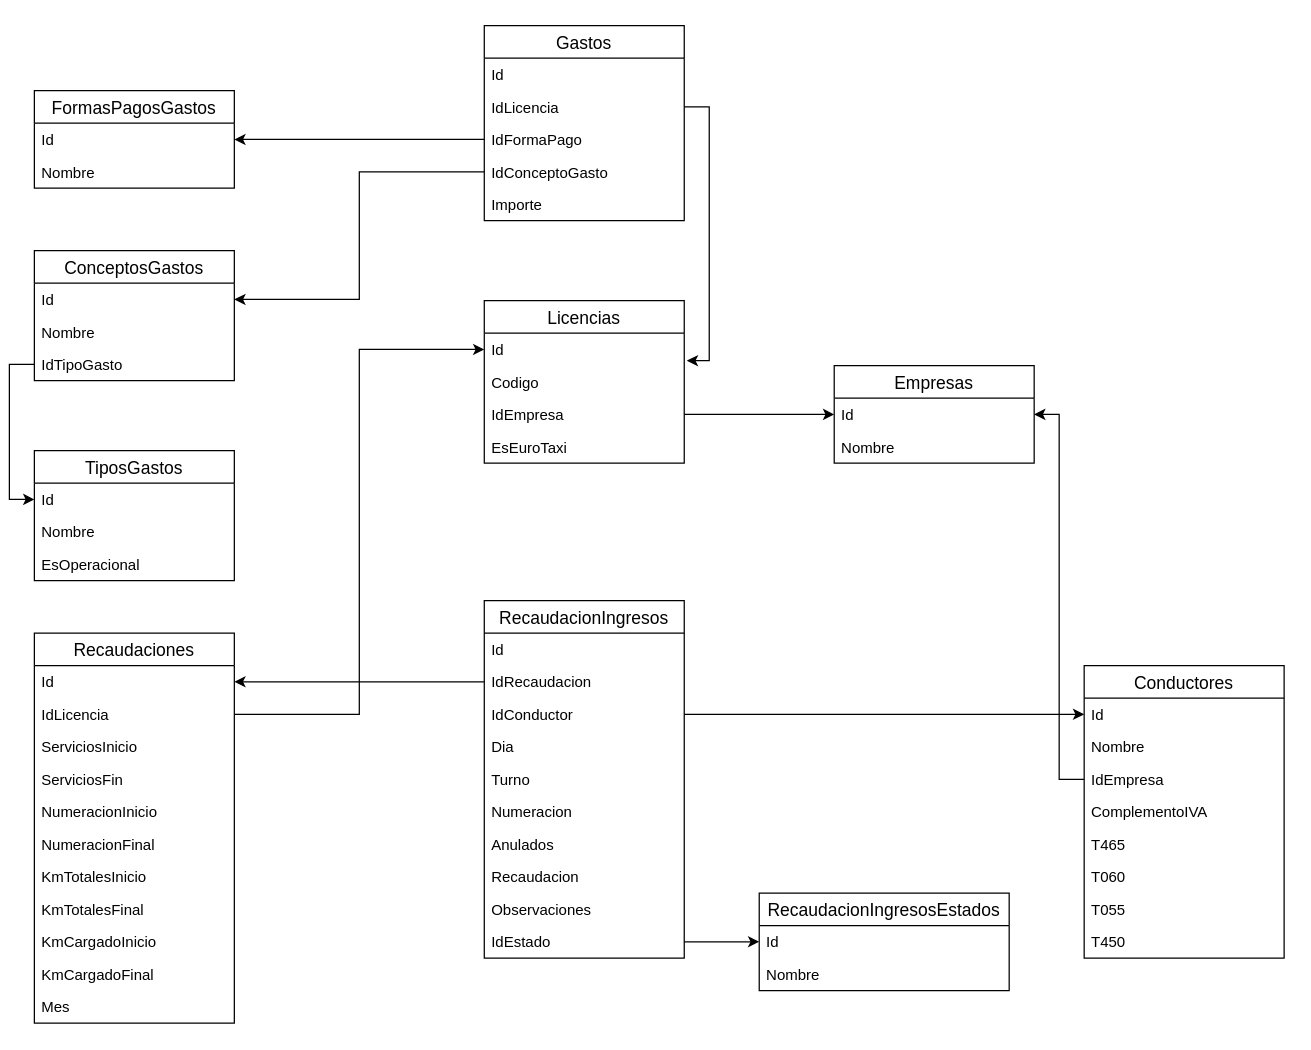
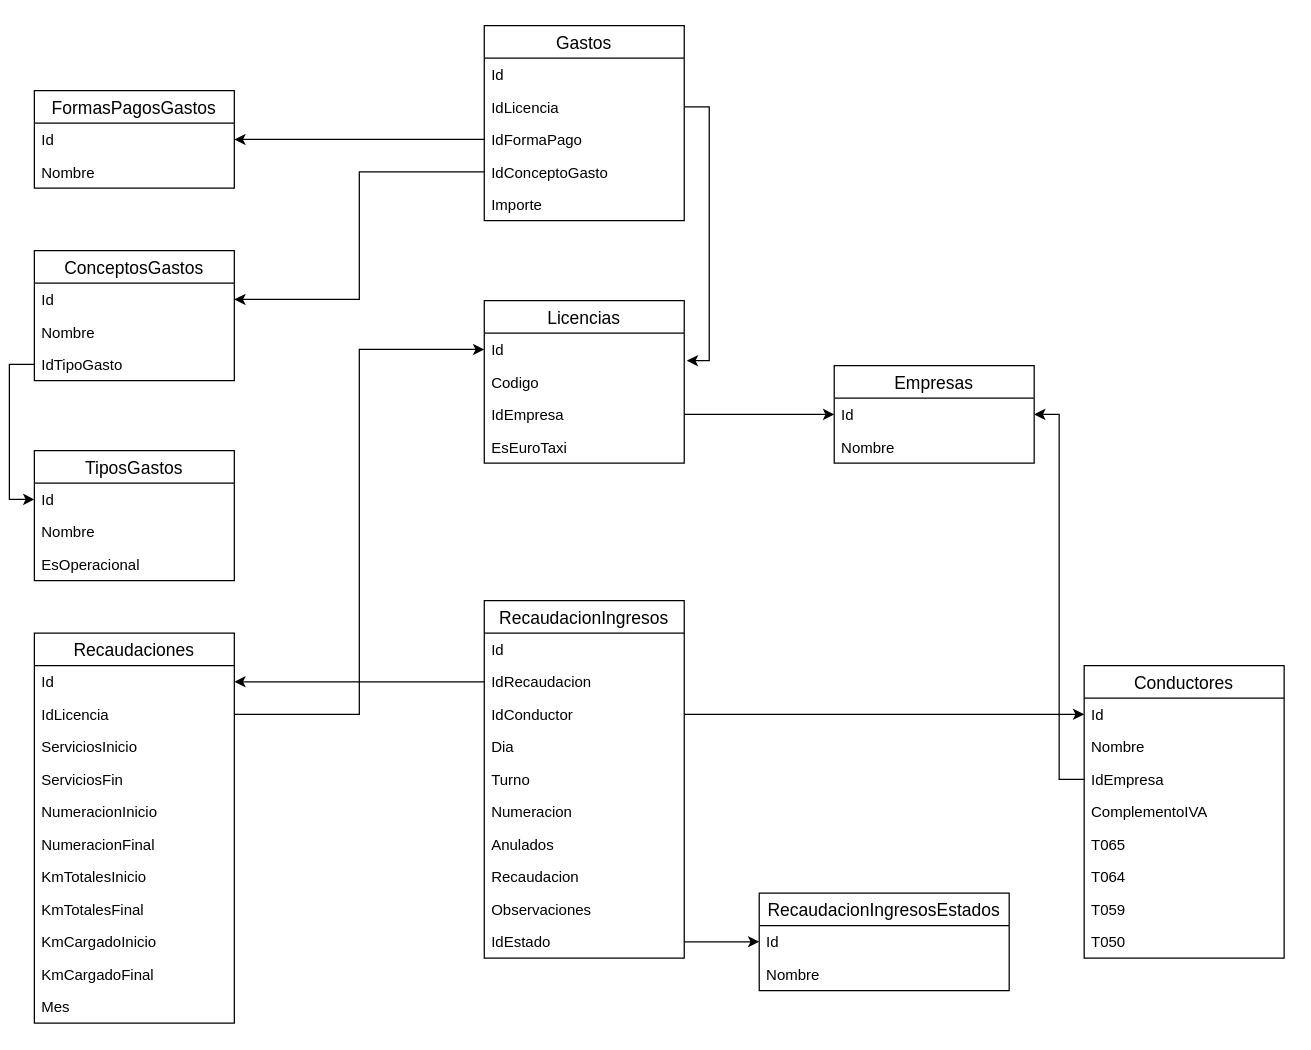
  <mxCell id="0" />
  <mxCell id="1" parent="0" />
  <mxCell id="2" value="Gastos" style="swimlane;fontStyle=0;childLayout=stackLayout;horizontal=1;startSize=26;horizontalStack=0;resizeParent=1;resizeParentMax=0;resizeLast=0;collapsible=1;marginBottom=0;align=center;fontSize=14;" vertex="1" parent="1"><mxGeometry x="380" y="20" width="160" height="156" as="geometry" /></mxCell>
  <mxCell id="3" value="Id" style="text;strokeColor=none;fillColor=none;spacingLeft=4;spacingRight=4;overflow=hidden;rotatable=0;points=[[0,0.5],[1,0.5]];portConstraint=eastwest;fontSize=12;" vertex="1" parent="2"><mxGeometry y="26" width="160" height="26" as="geometry" /></mxCell>
  <mxCell id="4" value="IdLicencia" style="text;strokeColor=none;fillColor=none;spacingLeft=4;spacingRight=4;overflow=hidden;rotatable=0;points=[[0,0.5],[1,0.5]];portConstraint=eastwest;fontSize=12;" vertex="1" parent="2"><mxGeometry y="52" width="160" height="26" as="geometry" /></mxCell>
  <mxCell id="5" value="IdFormaPago" style="text;strokeColor=none;fillColor=none;spacingLeft=4;spacingRight=4;overflow=hidden;rotatable=0;points=[[0,0.5],[1,0.5]];portConstraint=eastwest;fontSize=12;" vertex="1" parent="2"><mxGeometry y="78" width="160" height="26" as="geometry" /></mxCell>
  <mxCell id="6" value="IdConceptoGasto" style="text;strokeColor=none;fillColor=none;spacingLeft=4;spacingRight=4;overflow=hidden;rotatable=0;points=[[0,0.5],[1,0.5]];portConstraint=eastwest;fontSize=12;" vertex="1" parent="2"><mxGeometry y="104" width="160" height="26" as="geometry" /></mxCell>
  <mxCell id="7" value="Importe" style="text;strokeColor=none;fillColor=none;spacingLeft=4;spacingRight=4;overflow=hidden;rotatable=0;points=[[0,0.5],[1,0.5]];portConstraint=eastwest;fontSize=12;" vertex="1" parent="2"><mxGeometry y="130" width="160" height="26" as="geometry" /></mxCell>
  <mxCell id="8" style="edgeStyle=orthogonalEdgeStyle;rounded=0;orthogonalLoop=1;jettySize=auto;html=1;exitX=1;exitY=0.5;exitDx=0;exitDy=0;entryX=0;entryY=0.5;entryDx=0;entryDy=0;" edge="1" parent="1" source="16" target="66"><mxGeometry relative="1" as="geometry" /></mxCell>
  <mxCell id="9" style="edgeStyle=orthogonalEdgeStyle;rounded=0;orthogonalLoop=1;jettySize=auto;html=1;exitX=0;exitY=0.5;exitDx=0;exitDy=0;" edge="1" parent="1" source="47" target="34"><mxGeometry relative="1" as="geometry" /></mxCell>
  <mxCell id="10" style="edgeStyle=orthogonalEdgeStyle;rounded=0;orthogonalLoop=1;jettySize=auto;html=1;exitX=1;exitY=0.5;exitDx=0;exitDy=0;entryX=0;entryY=0.5;entryDx=0;entryDy=0;" edge="1" parent="1" source="48" target="57"><mxGeometry relative="1" as="geometry" /></mxCell>
  <mxCell id="11" style="edgeStyle=orthogonalEdgeStyle;rounded=0;orthogonalLoop=1;jettySize=auto;html=1;exitX=1;exitY=0.5;exitDx=0;exitDy=0;entryX=0;entryY=0.5;entryDx=0;entryDy=0;" edge="1" parent="1" source="35" target="14"><mxGeometry relative="1" as="geometry" /></mxCell>
  <mxCell id="12" style="edgeStyle=orthogonalEdgeStyle;rounded=0;orthogonalLoop=1;jettySize=auto;html=1;exitX=0;exitY=0.5;exitDx=0;exitDy=0;entryX=1;entryY=0.5;entryDx=0;entryDy=0;" edge="1" parent="1" source="5" target="20"><mxGeometry relative="1" as="geometry" /></mxCell>
  <mxCell id="13" value="Licencias" style="swimlane;fontStyle=0;childLayout=stackLayout;horizontal=1;startSize=26;horizontalStack=0;resizeParent=1;resizeParentMax=0;resizeLast=0;collapsible=1;marginBottom=0;align=center;fontSize=14;" vertex="1" parent="1"><mxGeometry x="380" y="240" width="160" height="130" as="geometry" /></mxCell>
  <mxCell id="14" value="Id" style="text;strokeColor=none;fillColor=none;spacingLeft=4;spacingRight=4;overflow=hidden;rotatable=0;points=[[0,0.5],[1,0.5]];portConstraint=eastwest;fontSize=12;" vertex="1" parent="13"><mxGeometry y="26" width="160" height="26" as="geometry" /></mxCell>
  <mxCell id="15" value="Codigo" style="text;strokeColor=none;fillColor=none;spacingLeft=4;spacingRight=4;overflow=hidden;rotatable=0;points=[[0,0.5],[1,0.5]];portConstraint=eastwest;fontSize=12;" vertex="1" parent="13"><mxGeometry y="52" width="160" height="26" as="geometry" /></mxCell>
  <mxCell id="16" value="IdEmpresa" style="text;strokeColor=none;fillColor=none;spacingLeft=4;spacingRight=4;overflow=hidden;rotatable=0;points=[[0,0.5],[1,0.5]];portConstraint=eastwest;fontSize=12;" vertex="1" parent="13"><mxGeometry y="78" width="160" height="26" as="geometry" /></mxCell>
  <mxCell id="17" value="EsEuroTaxi" style="text;strokeColor=none;fillColor=none;spacingLeft=4;spacingRight=4;overflow=hidden;rotatable=0;points=[[0,0.5],[1,0.5]];portConstraint=eastwest;fontSize=12;" vertex="1" parent="13"><mxGeometry y="104" width="160" height="26" as="geometry" /></mxCell>
  <mxCell id="18" style="edgeStyle=orthogonalEdgeStyle;rounded=0;orthogonalLoop=1;jettySize=auto;html=1;exitX=1;exitY=0.5;exitDx=0;exitDy=0;entryX=1.013;entryY=-0.154;entryDx=0;entryDy=0;entryPerimeter=0;" edge="1" parent="1" source="4" target="15"><mxGeometry relative="1" as="geometry" /></mxCell>
  <mxCell id="19" value="FormasPagosGastos" style="swimlane;fontStyle=0;childLayout=stackLayout;horizontal=1;startSize=26;horizontalStack=0;resizeParent=1;resizeParentMax=0;resizeLast=0;collapsible=1;marginBottom=0;align=center;fontSize=14;" vertex="1" parent="1"><mxGeometry x="20" y="72" width="160" height="78" as="geometry" /></mxCell>
  <mxCell id="20" value="Id" style="text;strokeColor=none;fillColor=none;spacingLeft=4;spacingRight=4;overflow=hidden;rotatable=0;points=[[0,0.5],[1,0.5]];portConstraint=eastwest;fontSize=12;" vertex="1" parent="19"><mxGeometry y="26" width="160" height="26" as="geometry" /></mxCell>
  <mxCell id="21" value="Nombre" style="text;strokeColor=none;fillColor=none;spacingLeft=4;spacingRight=4;overflow=hidden;rotatable=0;points=[[0,0.5],[1,0.5]];portConstraint=eastwest;fontSize=12;" vertex="1" parent="19"><mxGeometry y="52" width="160" height="26" as="geometry" /></mxCell>
  <mxCell id="22" value="ConceptosGastos" style="swimlane;fontStyle=0;childLayout=stackLayout;horizontal=1;startSize=26;horizontalStack=0;resizeParent=1;resizeParentMax=0;resizeLast=0;collapsible=1;marginBottom=0;align=center;fontSize=14;" vertex="1" parent="1"><mxGeometry x="20" y="200" width="160" height="104" as="geometry" /></mxCell>
  <mxCell id="23" value="Id" style="text;strokeColor=none;fillColor=none;spacingLeft=4;spacingRight=4;overflow=hidden;rotatable=0;points=[[0,0.5],[1,0.5]];portConstraint=eastwest;fontSize=12;" vertex="1" parent="22"><mxGeometry y="26" width="160" height="26" as="geometry" /></mxCell>
  <mxCell id="24" value="Nombre" style="text;strokeColor=none;fillColor=none;spacingLeft=4;spacingRight=4;overflow=hidden;rotatable=0;points=[[0,0.5],[1,0.5]];portConstraint=eastwest;fontSize=12;" vertex="1" parent="22"><mxGeometry y="52" width="160" height="26" as="geometry" /></mxCell>
  <mxCell id="25" value="IdTipoGasto" style="text;strokeColor=none;fillColor=none;spacingLeft=4;spacingRight=4;overflow=hidden;rotatable=0;points=[[0,0.5],[1,0.5]];portConstraint=eastwest;fontSize=12;" vertex="1" parent="22"><mxGeometry y="78" width="160" height="26" as="geometry" /></mxCell>
  <mxCell id="26" value="TiposGastos" style="swimlane;fontStyle=0;childLayout=stackLayout;horizontal=1;startSize=26;horizontalStack=0;resizeParent=1;resizeParentMax=0;resizeLast=0;collapsible=1;marginBottom=0;align=center;fontSize=14;" vertex="1" parent="1"><mxGeometry x="20" y="360" width="160" height="104" as="geometry" /></mxCell>
  <mxCell id="27" value="Id" style="text;strokeColor=none;fillColor=none;spacingLeft=4;spacingRight=4;overflow=hidden;rotatable=0;points=[[0,0.5],[1,0.5]];portConstraint=eastwest;fontSize=12;" vertex="1" parent="26"><mxGeometry y="26" width="160" height="26" as="geometry" /></mxCell>
  <mxCell id="28" value="Nombre" style="text;strokeColor=none;fillColor=none;spacingLeft=4;spacingRight=4;overflow=hidden;rotatable=0;points=[[0,0.5],[1,0.5]];portConstraint=eastwest;fontSize=12;" vertex="1" parent="26"><mxGeometry y="52" width="160" height="26" as="geometry" /></mxCell>
  <mxCell id="29" value="EsOperacional" style="text;strokeColor=none;fillColor=none;spacingLeft=4;spacingRight=4;overflow=hidden;rotatable=0;points=[[0,0.5],[1,0.5]];portConstraint=eastwest;fontSize=12;" vertex="1" parent="26"><mxGeometry y="78" width="160" height="26" as="geometry" /></mxCell>
  <mxCell id="30" style="edgeStyle=orthogonalEdgeStyle;rounded=0;orthogonalLoop=1;jettySize=auto;html=1;exitX=0;exitY=0.5;exitDx=0;exitDy=0;entryX=0;entryY=0.5;entryDx=0;entryDy=0;" edge="1" parent="1" source="25" target="27"><mxGeometry relative="1" as="geometry" /></mxCell>
  <mxCell id="31" style="edgeStyle=orthogonalEdgeStyle;rounded=0;orthogonalLoop=1;jettySize=auto;html=1;exitX=0;exitY=0.5;exitDx=0;exitDy=0;entryX=1;entryY=0.5;entryDx=0;entryDy=0;" edge="1" parent="1" source="6" target="23"><mxGeometry relative="1" as="geometry" /></mxCell>
  <mxCell id="32" style="edgeStyle=orthogonalEdgeStyle;rounded=0;orthogonalLoop=1;jettySize=auto;html=1;exitX=0;exitY=0.5;exitDx=0;exitDy=0;entryX=1;entryY=0.5;entryDx=0;entryDy=0;" edge="1" parent="1" source="59" target="66"><mxGeometry relative="1" as="geometry" /></mxCell>
  <mxCell id="33" value="Recaudaciones" style="swimlane;fontStyle=0;childLayout=stackLayout;horizontal=1;startSize=26;horizontalStack=0;resizeParent=1;resizeParentMax=0;resizeLast=0;collapsible=1;marginBottom=0;align=center;fontSize=14;" vertex="1" parent="1"><mxGeometry x="20" y="506" width="160" height="312" as="geometry" /></mxCell>
  <mxCell id="34" value="Id" style="text;strokeColor=none;fillColor=none;spacingLeft=4;spacingRight=4;overflow=hidden;rotatable=0;points=[[0,0.5],[1,0.5]];portConstraint=eastwest;fontSize=12;" vertex="1" parent="33"><mxGeometry y="26" width="160" height="26" as="geometry" /></mxCell>
  <mxCell id="35" value="IdLicencia" style="text;strokeColor=none;fillColor=none;spacingLeft=4;spacingRight=4;overflow=hidden;rotatable=0;points=[[0,0.5],[1,0.5]];portConstraint=eastwest;fontSize=12;" vertex="1" parent="33"><mxGeometry y="52" width="160" height="26" as="geometry" /></mxCell>
  <mxCell id="36" value="ServiciosInicio" style="text;strokeColor=none;fillColor=none;spacingLeft=4;spacingRight=4;overflow=hidden;rotatable=0;points=[[0,0.5],[1,0.5]];portConstraint=eastwest;fontSize=12;" vertex="1" parent="33"><mxGeometry y="78" width="160" height="26" as="geometry" /></mxCell>
  <mxCell id="37" value="ServiciosFin" style="text;strokeColor=none;fillColor=none;spacingLeft=4;spacingRight=4;overflow=hidden;rotatable=0;points=[[0,0.5],[1,0.5]];portConstraint=eastwest;fontSize=12;" vertex="1" parent="33"><mxGeometry y="104" width="160" height="26" as="geometry" /></mxCell>
  <mxCell id="38" value="NumeracionInicio" style="text;strokeColor=none;fillColor=none;spacingLeft=4;spacingRight=4;overflow=hidden;rotatable=0;points=[[0,0.5],[1,0.5]];portConstraint=eastwest;fontSize=12;" vertex="1" parent="33"><mxGeometry y="130" width="160" height="26" as="geometry" /></mxCell>
  <mxCell id="39" value="NumeracionFinal" style="text;strokeColor=none;fillColor=none;spacingLeft=4;spacingRight=4;overflow=hidden;rotatable=0;points=[[0,0.5],[1,0.5]];portConstraint=eastwest;fontSize=12;" vertex="1" parent="33"><mxGeometry y="156" width="160" height="26" as="geometry" /></mxCell>
  <mxCell id="40" value="KmTotalesInicio" style="text;strokeColor=none;fillColor=none;spacingLeft=4;spacingRight=4;overflow=hidden;rotatable=0;points=[[0,0.5],[1,0.5]];portConstraint=eastwest;fontSize=12;" vertex="1" parent="33"><mxGeometry y="182" width="160" height="26" as="geometry" /></mxCell>
  <mxCell id="41" value="KmTotalesFinal" style="text;strokeColor=none;fillColor=none;spacingLeft=4;spacingRight=4;overflow=hidden;rotatable=0;points=[[0,0.5],[1,0.5]];portConstraint=eastwest;fontSize=12;" vertex="1" parent="33"><mxGeometry y="208" width="160" height="26" as="geometry" /></mxCell>
  <mxCell id="42" value="KmCargadoInicio" style="text;strokeColor=none;fillColor=none;spacingLeft=4;spacingRight=4;overflow=hidden;rotatable=0;points=[[0,0.5],[1,0.5]];portConstraint=eastwest;fontSize=12;" vertex="1" parent="33"><mxGeometry y="234" width="160" height="26" as="geometry" /></mxCell>
  <mxCell id="43" value="KmCargadoFinal" style="text;strokeColor=none;fillColor=none;spacingLeft=4;spacingRight=4;overflow=hidden;rotatable=0;points=[[0,0.5],[1,0.5]];portConstraint=eastwest;fontSize=12;" vertex="1" parent="33"><mxGeometry y="260" width="160" height="26" as="geometry" /></mxCell>
  <mxCell id="44" value="Mes" style="text;strokeColor=none;fillColor=none;spacingLeft=4;spacingRight=4;overflow=hidden;rotatable=0;points=[[0,0.5],[1,0.5]];portConstraint=eastwest;fontSize=12;" vertex="1" parent="33"><mxGeometry y="286" width="160" height="26" as="geometry" /></mxCell>
  <mxCell id="45" value="RecaudacionIngresos" style="swimlane;fontStyle=0;childLayout=stackLayout;horizontal=1;startSize=26;horizontalStack=0;resizeParent=1;resizeParentMax=0;resizeLast=0;collapsible=1;marginBottom=0;align=center;fontSize=14;" vertex="1" parent="1"><mxGeometry x="380" y="480" width="160" height="286" as="geometry" /></mxCell>
  <mxCell id="46" value="Id" style="text;strokeColor=none;fillColor=none;spacingLeft=4;spacingRight=4;overflow=hidden;rotatable=0;points=[[0,0.5],[1,0.5]];portConstraint=eastwest;fontSize=12;" vertex="1" parent="45"><mxGeometry y="26" width="160" height="26" as="geometry" /></mxCell>
  <mxCell id="47" value="IdRecaudacion" style="text;strokeColor=none;fillColor=none;spacingLeft=4;spacingRight=4;overflow=hidden;rotatable=0;points=[[0,0.5],[1,0.5]];portConstraint=eastwest;fontSize=12;" vertex="1" parent="45"><mxGeometry y="52" width="160" height="26" as="geometry" /></mxCell>
  <mxCell id="48" value="IdConductor" style="text;strokeColor=none;fillColor=none;spacingLeft=4;spacingRight=4;overflow=hidden;rotatable=0;points=[[0,0.5],[1,0.5]];portConstraint=eastwest;fontSize=12;" vertex="1" parent="45"><mxGeometry y="78" width="160" height="26" as="geometry" /></mxCell>
  <mxCell id="49" value="Dia" style="text;strokeColor=none;fillColor=none;spacingLeft=4;spacingRight=4;overflow=hidden;rotatable=0;points=[[0,0.5],[1,0.5]];portConstraint=eastwest;fontSize=12;" vertex="1" parent="45"><mxGeometry y="104" width="160" height="26" as="geometry" /></mxCell>
  <mxCell id="50" value="Turno" style="text;strokeColor=none;fillColor=none;spacingLeft=4;spacingRight=4;overflow=hidden;rotatable=0;points=[[0,0.5],[1,0.5]];portConstraint=eastwest;fontSize=12;" vertex="1" parent="45"><mxGeometry y="130" width="160" height="26" as="geometry" /></mxCell>
  <mxCell id="51" value="Numeracion" style="text;strokeColor=none;fillColor=none;spacingLeft=4;spacingRight=4;overflow=hidden;rotatable=0;points=[[0,0.5],[1,0.5]];portConstraint=eastwest;fontSize=12;" vertex="1" parent="45"><mxGeometry y="156" width="160" height="26" as="geometry" /></mxCell>
  <mxCell id="52" value="Anulados" style="text;strokeColor=none;fillColor=none;spacingLeft=4;spacingRight=4;overflow=hidden;rotatable=0;points=[[0,0.5],[1,0.5]];portConstraint=eastwest;fontSize=12;" vertex="1" parent="45"><mxGeometry y="182" width="160" height="26" as="geometry" /></mxCell>
  <mxCell id="53" value="Recaudacion" style="text;strokeColor=none;fillColor=none;spacingLeft=4;spacingRight=4;overflow=hidden;rotatable=0;points=[[0,0.5],[1,0.5]];portConstraint=eastwest;fontSize=12;" vertex="1" parent="45"><mxGeometry y="208" width="160" height="26" as="geometry" /></mxCell>
  <mxCell id="54" value="Observaciones" style="text;strokeColor=none;fillColor=none;spacingLeft=4;spacingRight=4;overflow=hidden;rotatable=0;points=[[0,0.5],[1,0.5]];portConstraint=eastwest;fontSize=12;" vertex="1" parent="45"><mxGeometry y="234" width="160" height="26" as="geometry" /></mxCell>
  <mxCell id="55" value="IdEstado" style="text;strokeColor=none;fillColor=none;spacingLeft=4;spacingRight=4;overflow=hidden;rotatable=0;points=[[0,0.5],[1,0.5]];portConstraint=eastwest;fontSize=12;" vertex="1" parent="45"><mxGeometry y="260" width="160" height="26" as="geometry" /></mxCell>
  <mxCell id="56" value="Conductores" style="swimlane;fontStyle=0;childLayout=stackLayout;horizontal=1;startSize=26;horizontalStack=0;resizeParent=1;resizeParentMax=0;resizeLast=0;collapsible=1;marginBottom=0;align=center;fontSize=14;" vertex="1" parent="1"><mxGeometry x="860" y="532" width="160" height="234" as="geometry" /></mxCell>
  <mxCell id="57" value="Id" style="text;strokeColor=none;fillColor=none;spacingLeft=4;spacingRight=4;overflow=hidden;rotatable=0;points=[[0,0.5],[1,0.5]];portConstraint=eastwest;fontSize=12;" vertex="1" parent="56"><mxGeometry y="26" width="160" height="26" as="geometry" /></mxCell>
  <mxCell id="58" value="Nombre" style="text;strokeColor=none;fillColor=none;spacingLeft=4;spacingRight=4;overflow=hidden;rotatable=0;points=[[0,0.5],[1,0.5]];portConstraint=eastwest;fontSize=12;" vertex="1" parent="56"><mxGeometry y="52" width="160" height="26" as="geometry" /></mxCell>
  <mxCell id="59" value="IdEmpresa" style="text;strokeColor=none;fillColor=none;spacingLeft=4;spacingRight=4;overflow=hidden;rotatable=0;points=[[0,0.5],[1,0.5]];portConstraint=eastwest;fontSize=12;" vertex="1" parent="56"><mxGeometry y="78" width="160" height="26" as="geometry" /></mxCell>
  <mxCell id="60" value="ComplementoIVA" style="text;strokeColor=none;fillColor=none;spacingLeft=4;spacingRight=4;overflow=hidden;rotatable=0;points=[[0,0.5],[1,0.5]];portConstraint=eastwest;fontSize=12;" vertex="1" parent="56"><mxGeometry y="104" width="160" height="26" as="geometry" /></mxCell>
- <mxCell id="61" value="T465" style="text;strokeColor=none;fillColor=none;spacingLeft=4;spacingRight=4;overflow=hidden;rotatable=0;points=[[0,0.5],[1,0.5]];portConstraint=eastwest;fontSize=12;" vertex="1" parent="56"><mxGeometry y="130" width="160" height="26" as="geometry" /></mxCell>
- <mxCell id="62" value="T060" style="text;strokeColor=none;fillColor=none;spacingLeft=4;spacingRight=4;overflow=hidden;rotatable=0;points=[[0,0.5],[1,0.5]];portConstraint=eastwest;fontSize=12;" vertex="1" parent="56"><mxGeometry y="156" width="160" height="26" as="geometry" /></mxCell>
- <mxCell id="63" value="T055" style="text;strokeColor=none;fillColor=none;spacingLeft=4;spacingRight=4;overflow=hidden;rotatable=0;points=[[0,0.5],[1,0.5]];portConstraint=eastwest;fontSize=12;" vertex="1" parent="56"><mxGeometry y="182" width="160" height="26" as="geometry" /></mxCell>
- <mxCell id="64" value="T450" style="text;strokeColor=none;fillColor=none;spacingLeft=4;spacingRight=4;overflow=hidden;rotatable=0;points=[[0,0.5],[1,0.5]];portConstraint=eastwest;fontSize=12;" vertex="1" parent="56"><mxGeometry y="208" width="160" height="26" as="geometry" /></mxCell>
+ <mxCell id="61" value="T065" style="text;strokeColor=none;fillColor=none;spacingLeft=4;spacingRight=4;overflow=hidden;rotatable=0;points=[[0,0.5],[1,0.5]];portConstraint=eastwest;fontSize=12;" vertex="1" parent="56"><mxGeometry y="130" width="160" height="26" as="geometry" /></mxCell>
+ <mxCell id="62" value="T064" style="text;strokeColor=none;fillColor=none;spacingLeft=4;spacingRight=4;overflow=hidden;rotatable=0;points=[[0,0.5],[1,0.5]];portConstraint=eastwest;fontSize=12;" vertex="1" parent="56"><mxGeometry y="156" width="160" height="26" as="geometry" /></mxCell>
+ <mxCell id="63" value="T059" style="text;strokeColor=none;fillColor=none;spacingLeft=4;spacingRight=4;overflow=hidden;rotatable=0;points=[[0,0.5],[1,0.5]];portConstraint=eastwest;fontSize=12;" vertex="1" parent="56"><mxGeometry y="182" width="160" height="26" as="geometry" /></mxCell>
+ <mxCell id="64" value="T050" style="text;strokeColor=none;fillColor=none;spacingLeft=4;spacingRight=4;overflow=hidden;rotatable=0;points=[[0,0.5],[1,0.5]];portConstraint=eastwest;fontSize=12;" vertex="1" parent="56"><mxGeometry y="208" width="160" height="26" as="geometry" /></mxCell>
  <mxCell id="65" value="Empresas" style="swimlane;fontStyle=0;childLayout=stackLayout;horizontal=1;startSize=26;horizontalStack=0;resizeParent=1;resizeParentMax=0;resizeLast=0;collapsible=1;marginBottom=0;align=center;fontSize=14;" vertex="1" parent="1"><mxGeometry x="660" y="292" width="160" height="78" as="geometry" /></mxCell>
  <mxCell id="66" value="Id" style="text;strokeColor=none;fillColor=none;spacingLeft=4;spacingRight=4;overflow=hidden;rotatable=0;points=[[0,0.5],[1,0.5]];portConstraint=eastwest;fontSize=12;" vertex="1" parent="65"><mxGeometry y="26" width="160" height="26" as="geometry" /></mxCell>
  <mxCell id="67" value="Nombre" style="text;strokeColor=none;fillColor=none;spacingLeft=4;spacingRight=4;overflow=hidden;rotatable=0;points=[[0,0.5],[1,0.5]];portConstraint=eastwest;fontSize=12;" vertex="1" parent="65"><mxGeometry y="52" width="160" height="26" as="geometry" /></mxCell>
  <mxCell id="68" style="edgeStyle=orthogonalEdgeStyle;rounded=0;orthogonalLoop=1;jettySize=auto;html=1;entryX=0;entryY=0.5;entryDx=0;entryDy=0;" edge="1" parent="1" source="55" target="70"><mxGeometry relative="1" as="geometry" /></mxCell>
  <mxCell id="69" value="RecaudacionIngresosEstados" style="swimlane;fontStyle=0;childLayout=stackLayout;horizontal=1;startSize=26;horizontalStack=0;resizeParent=1;resizeParentMax=0;resizeLast=0;collapsible=1;marginBottom=0;align=center;fontSize=14;" vertex="1" parent="1"><mxGeometry x="600" y="714" width="200" height="78" as="geometry" /></mxCell>
  <mxCell id="70" value="Id" style="text;strokeColor=none;fillColor=none;spacingLeft=4;spacingRight=4;overflow=hidden;rotatable=0;points=[[0,0.5],[1,0.5]];portConstraint=eastwest;fontSize=12;" vertex="1" parent="69"><mxGeometry y="26" width="200" height="26" as="geometry" /></mxCell>
  <mxCell id="71" value="Nombre" style="text;strokeColor=none;fillColor=none;spacingLeft=4;spacingRight=4;overflow=hidden;rotatable=0;points=[[0,0.5],[1,0.5]];portConstraint=eastwest;fontSize=12;" vertex="1" parent="69"><mxGeometry y="52" width="200" height="26" as="geometry" /></mxCell>
